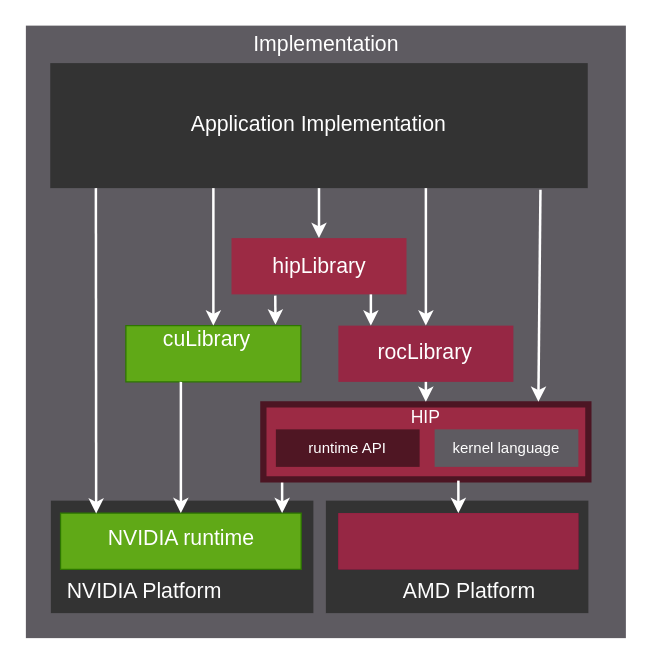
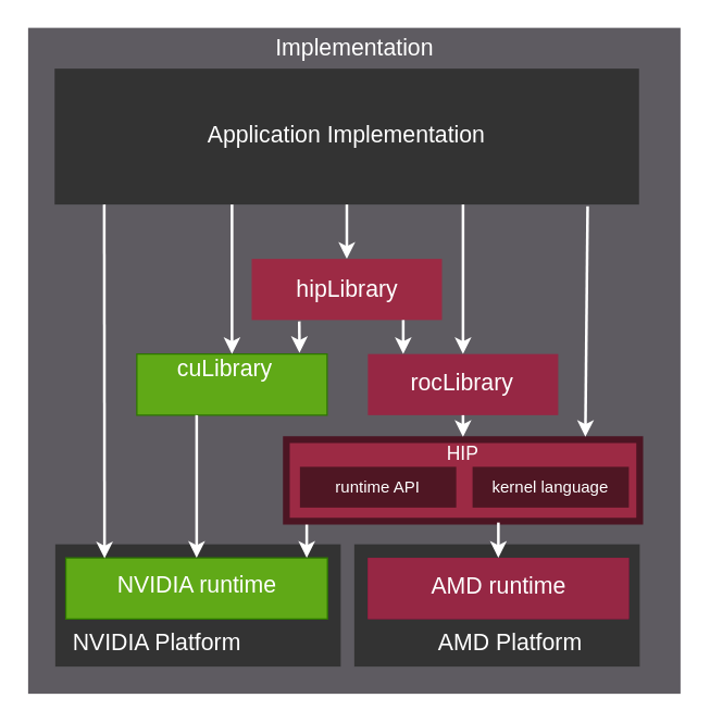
  <mxCell id="0" />
  <mxCell id="1" parent="0" />
  <mxCell id="2" value="" style="rounded=0;whiteSpace=wrap;html=1;fillColor=#5E5B61;fontColor=#FFFFFF;strokeColor=none;spacing=0;" parent="1" vertex="1"><mxGeometry x="20" y="20" width="480" height="490" as="geometry" /></mxCell>
  <mxCell id="3" value="" style="group" parent="1" vertex="1" connectable="0"><mxGeometry x="40" y="400" width="210" height="90" as="geometry" /></mxCell>
  <mxCell id="4" value="" style="rounded=0;whiteSpace=wrap;html=1;fillColor=#333333;fontColor=#FFFFFF;strokeColor=none;" parent="3" vertex="1"><mxGeometry width="210" height="90" as="geometry" /></mxCell>
  <mxCell id="5" value="" style="group" parent="3" vertex="1" connectable="0"><mxGeometry x="7.742" y="8" width="192.5" height="45" as="geometry" /></mxCell>
  <mxCell id="6" value="" style="rounded=0;whiteSpace=wrap;html=1;fillColor=#60a917;fontColor=#ffffff;strokeColor=#2D7600;" parent="5" vertex="1"><mxGeometry y="2" width="192.5" height="45" as="geometry" /></mxCell>
  <mxCell id="7" value="&lt;div&gt;NVIDIA runtime&lt;/div&gt;" style="text;html=1;strokeColor=none;fillColor=none;align=center;verticalAlign=middle;whiteSpace=wrap;rounded=0;fontSize=17;fontColor=#FFFFFF;" parent="5" vertex="1"><mxGeometry x="11.998" y="13.01" width="168.502" height="18.99" as="geometry" /></mxCell>
  <mxCell id="8" value="&lt;font style=&quot;&quot;&gt;NVIDIA Platform&lt;/font&gt;" style="text;html=1;strokeColor=none;fillColor=none;align=center;verticalAlign=middle;whiteSpace=wrap;rounded=0;fontSize=17;fontColor=#FFFFFF;" parent="3" vertex="1"><mxGeometry x="10" y="63" width="130" height="20" as="geometry" /></mxCell>
  <mxCell id="9" value="" style="endArrow=classic;startArrow=none;html=1;rounded=0;strokeWidth=2;startFill=0;strokeColor=#FFFFFF;" parent="1" edge="1"><mxGeometry width="50" height="50" relative="1" as="geometry"><mxPoint x="225" y="385" as="sourcePoint" /><mxPoint x="225" y="410" as="targetPoint" /></mxGeometry></mxCell>
  <mxCell id="10" value="" style="rounded=0;whiteSpace=wrap;html=1;fillColor=#9C2A44;fontColor=#FFFFFF;strokeColor=#4c1523;strokeWidth=5;" parent="1" vertex="1"><mxGeometry x="210" y="323" width="260" height="60" as="geometry" /></mxCell>
  <mxCell id="11" value="&lt;font style=&quot;font-size: 14px;&quot; face=&quot;Helvetica&quot;&gt;HIP&lt;/font&gt;" style="text;html=1;strokeColor=none;fillColor=none;align=center;verticalAlign=middle;whiteSpace=wrap;rounded=0;fontSize=17;fontColor=#FFFFFF;strokeWidth=2;" parent="1" vertex="1"><mxGeometry x="210" y="323" width="260" height="20" as="geometry" /></mxCell>
  <mxCell id="12" value="" style="rounded=0;whiteSpace=wrap;html=1;fillColor=#333333;fontColor=#FFFFFF;strokeColor=none;" parent="1" vertex="1"><mxGeometry x="260" y="400" width="210" height="90" as="geometry" /></mxCell>
  <mxCell id="13" value="" style="group;fillColor=#A50040;fontColor=#ffffff;strokeColor=none;" parent="1" vertex="1" connectable="0"><mxGeometry x="270" y="410" width="192" height="45" as="geometry" /></mxCell>
  <mxCell id="14" value="" style="rounded=0;whiteSpace=wrap;html=1;fillColor=#962744;fontColor=#FFFFFF;strokeColor=none;" parent="13" vertex="1"><mxGeometry width="192.0" height="45" as="geometry" /></mxCell>
+ <mxCell id="15" value="&lt;div&gt;AMD runtime&lt;/div&gt;" style="text;html=1;strokeColor=none;fillColor=none;align=center;verticalAlign=middle;whiteSpace=wrap;rounded=0;fontSize=17;fontColor=#ffffff;" parent="13" vertex="1"><mxGeometry x="8.639" y="7.497" width="174.72" height="29.997" as="geometry" /></mxCell>
  <mxCell id="16" value="" style="endArrow=classic;startArrow=none;html=1;rounded=0;strokeWidth=2;startFill=0;strokeColor=#FFFFFF;entryX=0.5;entryY=0;entryDx=0;entryDy=0;" parent="1" target="14" edge="1"><mxGeometry width="50" height="50" relative="1" as="geometry"><mxPoint x="366" y="384" as="sourcePoint" /><mxPoint x="380" y="410" as="targetPoint" /></mxGeometry></mxCell>
  <mxCell id="17" value="&lt;font face=&quot;Helvetica&quot;&gt;AMD Platform&lt;br&gt;&lt;/font&gt;" style="text;html=1;strokeColor=none;fillColor=none;align=center;verticalAlign=middle;whiteSpace=wrap;rounded=0;fontSize=17;fontColor=#FFFFFF;" parent="1" vertex="1"><mxGeometry x="285" y="463" width="180" height="20" as="geometry" /></mxCell>
  <mxCell id="18" value="" style="endArrow=classic;startArrow=none;html=1;rounded=0;strokeWidth=2;startFill=0;strokeColor=#FFFFFF;exitX=0.25;exitY=1;exitDx=0;exitDy=0;entryX=0.855;entryY=-0.018;entryDx=0;entryDy=0;entryPerimeter=0;" parent="1" target="26" edge="1"><mxGeometry width="50" height="50" relative="1" as="geometry"><mxPoint x="219.5" y="236" as="sourcePoint" /><mxPoint x="219.56" y="279.025" as="targetPoint" /></mxGeometry></mxCell>
  <mxCell id="19" value="" style="rounded=0;whiteSpace=wrap;html=1;fillColor=#9C2A44;fontColor=#FFFFFF;strokeColor=none;" parent="1" vertex="1"><mxGeometry x="184.5" y="190" width="140" height="45" as="geometry" /></mxCell>
  <mxCell id="20" value="&lt;font face=&quot;Helvetica&quot;&gt;hipLibrary&lt;/font&gt;" style="text;html=1;strokeColor=none;fillColor=none;align=center;verticalAlign=middle;whiteSpace=wrap;rounded=0;fontSize=17;fontColor=#ffffff;dashed=1;strokeWidth=2;" parent="1" vertex="1"><mxGeometry x="184.5" y="190" width="140" height="45" as="geometry" /></mxCell>
  <mxCell id="21" value="" style="group;dashed=1;strokeWidth=2;strokeColor=none;" parent="1" vertex="1" connectable="0"><mxGeometry x="270" y="260" width="140" height="45" as="geometry" /></mxCell>
  <mxCell id="22" value="" style="rounded=0;whiteSpace=wrap;html=1;fillColor=#962744;fontColor=#FFFFFF;strokeColor=none;dashed=1;strokeWidth=2;" parent="21" vertex="1"><mxGeometry width="140.0" height="45" as="geometry" /></mxCell>
  <mxCell id="23" value="&lt;div&gt;rocLibrary&lt;/div&gt;" style="text;html=1;strokeColor=none;fillColor=none;align=center;verticalAlign=middle;whiteSpace=wrap;rounded=0;fontSize=17;fontColor=#FFFFFF;" parent="21" vertex="1"><mxGeometry x="6.299" y="7.497" width="127.4" height="29.997" as="geometry" /></mxCell>
  <mxCell id="24" value="" style="endArrow=classic;startArrow=none;html=1;rounded=0;strokeWidth=2;startFill=0;strokeColor=#FFFFFF;" parent="1" edge="1"><mxGeometry width="50" height="50" relative="1" as="geometry"><mxPoint x="296" y="235" as="sourcePoint" /><mxPoint x="296" y="260" as="targetPoint" /></mxGeometry></mxCell>
  <mxCell id="25" value="" style="group" parent="1" vertex="1" connectable="0"><mxGeometry x="100" y="260" width="140" height="45" as="geometry" /></mxCell>
  <mxCell id="26" value="" style="rounded=0;whiteSpace=wrap;html=1;fillColor=#60a917;fontColor=#ffffff;strokeColor=#2D7600;" parent="25" vertex="1"><mxGeometry y="-0.005" width="140" height="45" as="geometry" /></mxCell>
  <mxCell id="27" value="&lt;div&gt;cuLibrary&lt;/div&gt;" style="text;html=1;strokeColor=none;fillColor=none;align=center;verticalAlign=middle;whiteSpace=wrap;rounded=0;fontSize=17;fontColor=#FFFFFF;" parent="25" vertex="1"><mxGeometry x="5.019" y="3.404" width="119.967" height="18.182" as="geometry" /></mxCell>
  <mxCell id="28" style="edgeStyle=none;html=1;strokeWidth=2;strokeColor=#FFFFFF;entryX=0.5;entryY=0;entryDx=0;entryDy=0;" parent="1" target="6" edge="1"><mxGeometry relative="1" as="geometry"><mxPoint x="144" y="305" as="sourcePoint" /><mxPoint x="130" y="400" as="targetPoint" /></mxGeometry></mxCell>
  <mxCell id="29" style="edgeStyle=none;html=1;exitX=0.5;exitY=1;exitDx=0;exitDy=0;strokeWidth=2;strokeColor=#FFFFFF;" parent="1" source="22" edge="1"><mxGeometry relative="1" as="geometry"><mxPoint x="340" y="321" as="targetPoint" /></mxGeometry></mxCell>
  <mxCell id="30" value="" style="group;strokeColor=none;dashed=1;strokeWidth=2;" parent="1" vertex="1" connectable="0"><mxGeometry x="39.5" y="50" width="430" height="100" as="geometry" /></mxCell>
  <mxCell id="31" value="" style="rounded=0;whiteSpace=wrap;html=1;fillColor=#333333;fontColor=#FFFFFF;strokeColor=none;spacing=0;" parent="30" vertex="1"><mxGeometry width="430" height="100" as="geometry" /></mxCell>
  <mxCell id="32" value="&lt;div&gt;Application Implementation&lt;/div&gt;" style="text;html=1;strokeColor=none;fillColor=none;align=center;verticalAlign=middle;whiteSpace=wrap;rounded=0;fontSize=17;fontColor=#FFFFFF;" parent="30" vertex="1"><mxGeometry x="97.51" y="43.94" width="234.99" height="12.12" as="geometry" /></mxCell>
  <mxCell id="33" style="edgeStyle=none;html=1;entryX=0.148;entryY=0.008;entryDx=0;entryDy=0;strokeWidth=2;entryPerimeter=0;strokeColor=#FFFFFF;" parent="1" target="6" edge="1"><mxGeometry relative="1" as="geometry"><mxPoint x="76" y="150" as="sourcePoint" /><mxPoint x="69.996" y="245.88" as="targetPoint" /></mxGeometry></mxCell>
  <mxCell id="34" style="edgeStyle=none;html=1;strokeWidth=2;entryX=0.5;entryY=0;entryDx=0;entryDy=0;strokeColor=#FFFFFF;" parent="1" edge="1"><mxGeometry relative="1" as="geometry"><mxPoint x="170" y="150" as="sourcePoint" /><mxPoint x="170" y="259.995" as="targetPoint" /></mxGeometry></mxCell>
  <mxCell id="35" style="edgeStyle=none;html=1;entryX=0.5;entryY=0;entryDx=0;entryDy=0;strokeWidth=2;exitX=0.5;exitY=1;exitDx=0;exitDy=0;strokeColor=#FFFFFF;" parent="1" source="31" target="20" edge="1"><mxGeometry relative="1" as="geometry"><mxPoint x="230" y="150" as="sourcePoint" /></mxGeometry></mxCell>
  <mxCell id="36" style="edgeStyle=none;html=1;strokeWidth=2;strokeColor=#FFFFFF;entryX=0.5;entryY=0;entryDx=0;entryDy=0;" parent="1" target="22" edge="1"><mxGeometry relative="1" as="geometry"><mxPoint x="362" y="260" as="targetPoint" /><mxPoint x="340" y="150" as="sourcePoint" /></mxGeometry></mxCell>
  <mxCell id="37" style="edgeStyle=none;html=1;exitX=0.912;exitY=1.013;exitDx=0;exitDy=0;strokeWidth=2;exitPerimeter=0;strokeColor=#FFFFFF;" parent="1" source="31" edge="1"><mxGeometry relative="1" as="geometry"><mxPoint x="430" y="321" as="targetPoint" /></mxGeometry></mxCell>
  <mxCell id="38" value="&lt;div&gt;Implementation&lt;/div&gt;" style="text;html=1;strokeColor=none;fillColor=none;align=center;verticalAlign=middle;whiteSpace=wrap;rounded=0;fontSize=17;fontColor=#FFFFFF;" parent="1" vertex="1"><mxGeometry x="142.5" y="30" width="234.99" height="12.12" as="geometry" /></mxCell>
  <mxCell id="39" value="runtime API" style="rounded=0;whiteSpace=wrap;html=1;fillColor=#4F1623;fontColor=#FFFFFF;strokeColor=none;" parent="1" vertex="1"><mxGeometry x="220" y="343" width="115" height="30" as="geometry" /></mxCell>
- <mxCell id="40" value="kernel language" style="rounded=0;whiteSpace=wrap;html=1;fillColor=#5e5b61;fontColor=#FFFFFF;strokeColor=none;" parent="1" vertex="1"><mxGeometry x="347" y="343" width="115" height="30" as="geometry" /></mxCell>
+ <mxCell id="40" value="kernel language" style="rounded=0;whiteSpace=wrap;html=1;fillColor=#4F1623;fontColor=#FFFFFF;strokeColor=none;" parent="1" vertex="1"><mxGeometry x="347" y="343" width="115" height="30" as="geometry" /></mxCell>
